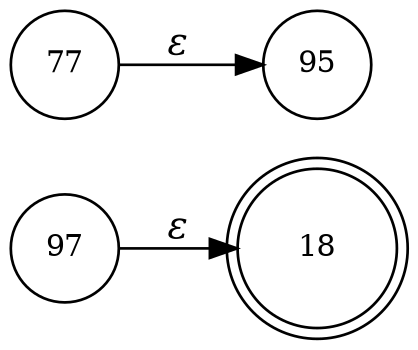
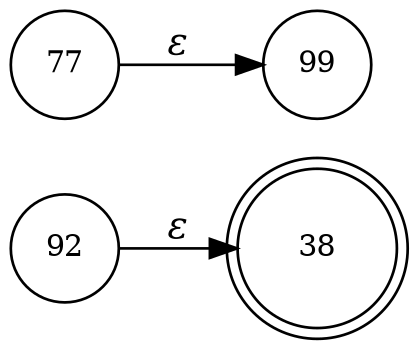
  digraph {
    rankdir=LR
    node [fixedsize=true fontsize=11 shape=circle peripheries=1]
    edge [fontname="Times-Italic"]
-   n1 [label=18 shape=doublecircle width=.6 peripheries=""]
-   n2 [label=97 width=.55]
+   n1 [label=38 shape=doublecircle width=.6 peripheries=""]
+   n2 [label=92 width=.55]
    n3 [label=77 width=.55]
-   n4 [label=95 width=.55]
+   n4 [label=99 width=.55]
    n2 -> n1 [label="&epsilon;"]
    n3 -> n4 [label="&epsilon;"]
  }
